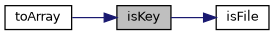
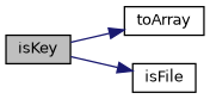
  digraph {
    rankdir=LR
    node [color=black fillcolor=white fontname=Helvetica fontsize=10 shape=record style=filled]
    edge [color=midnightblue fontname=Helvetica fontsize=10 labelfontname=Helvetica labelfontsize=10 style=solid]
    n1 [fillcolor=grey75 fontcolor=black height=0.2 label=isKey width=0.4]
    n2 [height=0.2 label=toArray width=0.4]
    n3 [height=0.2 label=isFile width=0.4]
-   n2 -> n1
+   n1 -> n2
    n1 -> n3
  }
